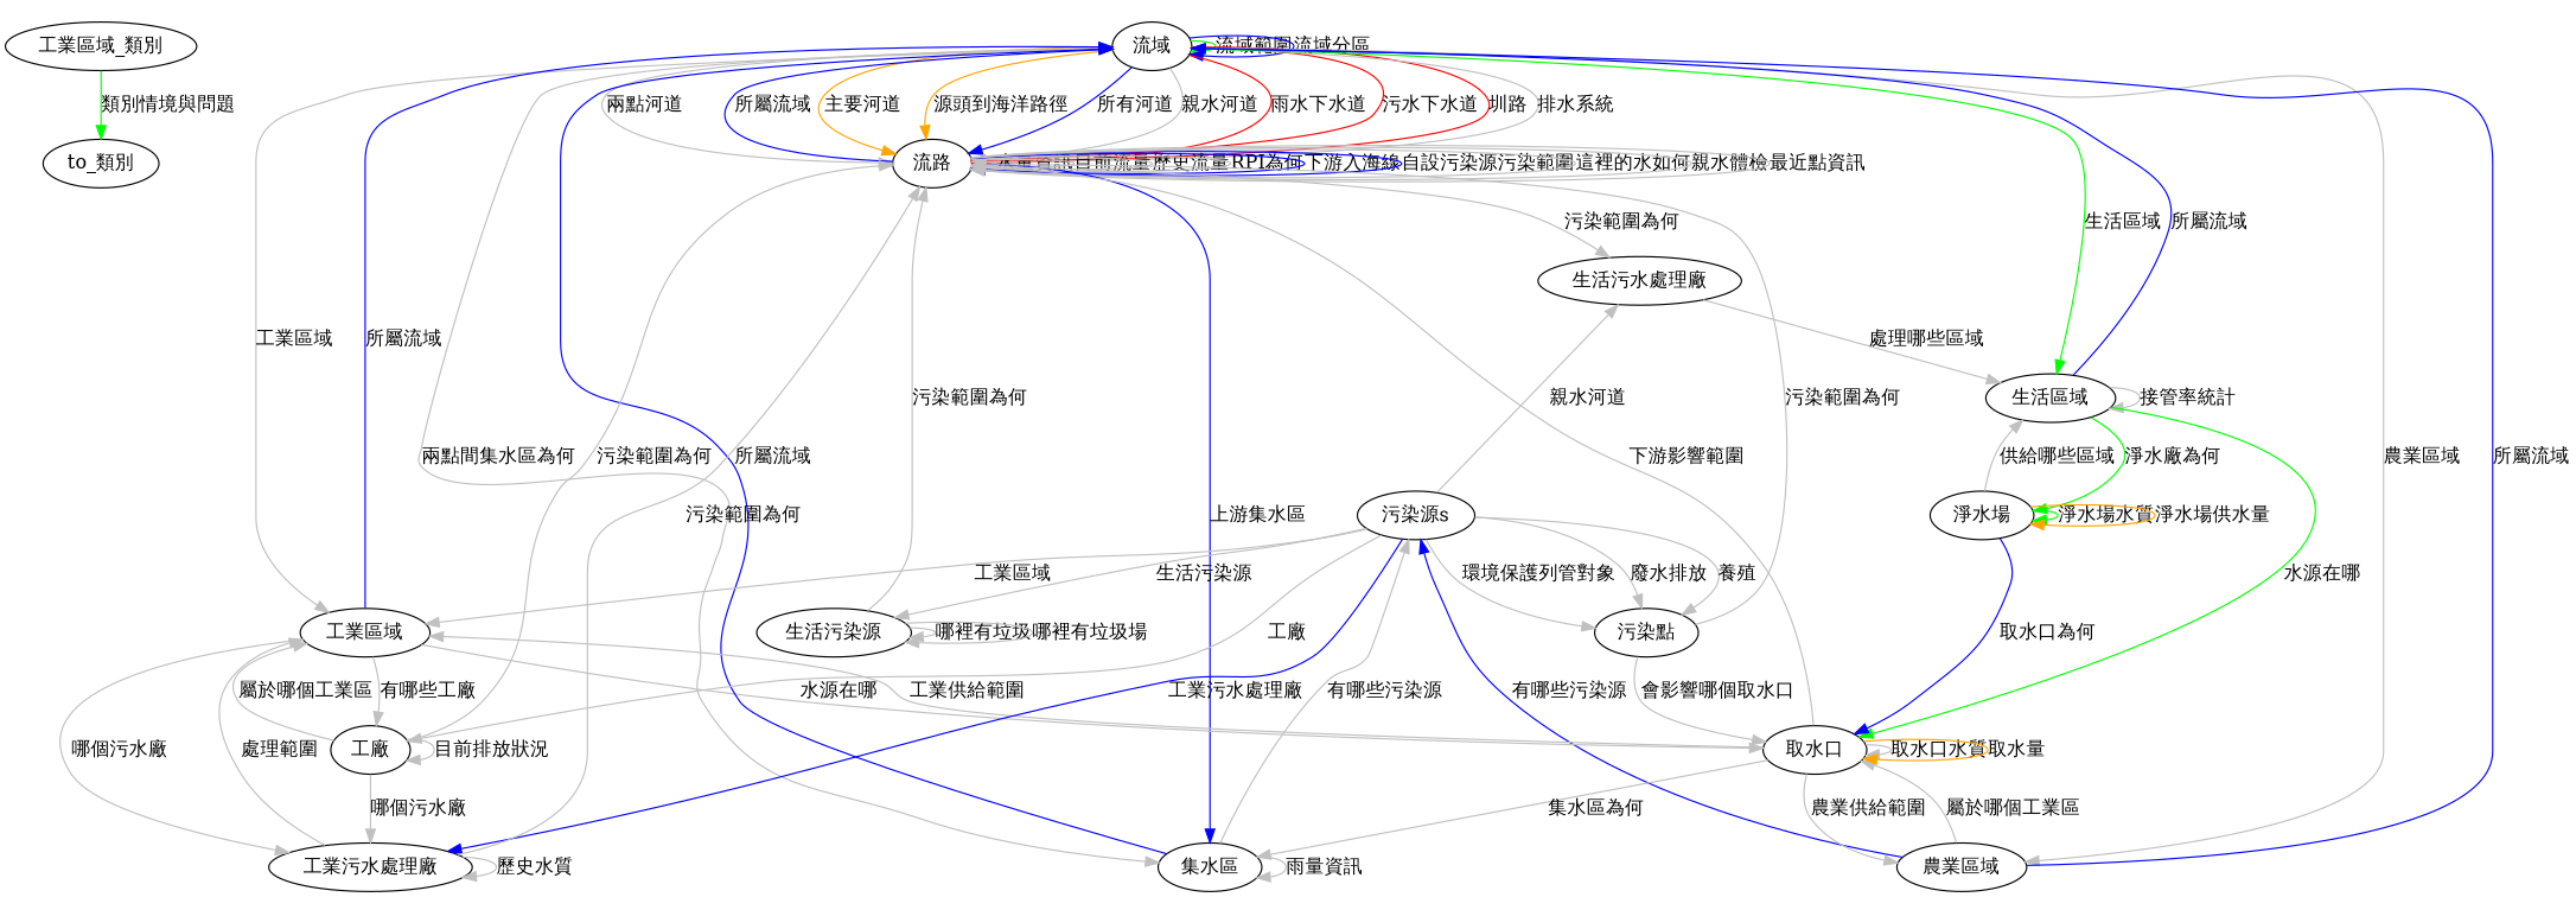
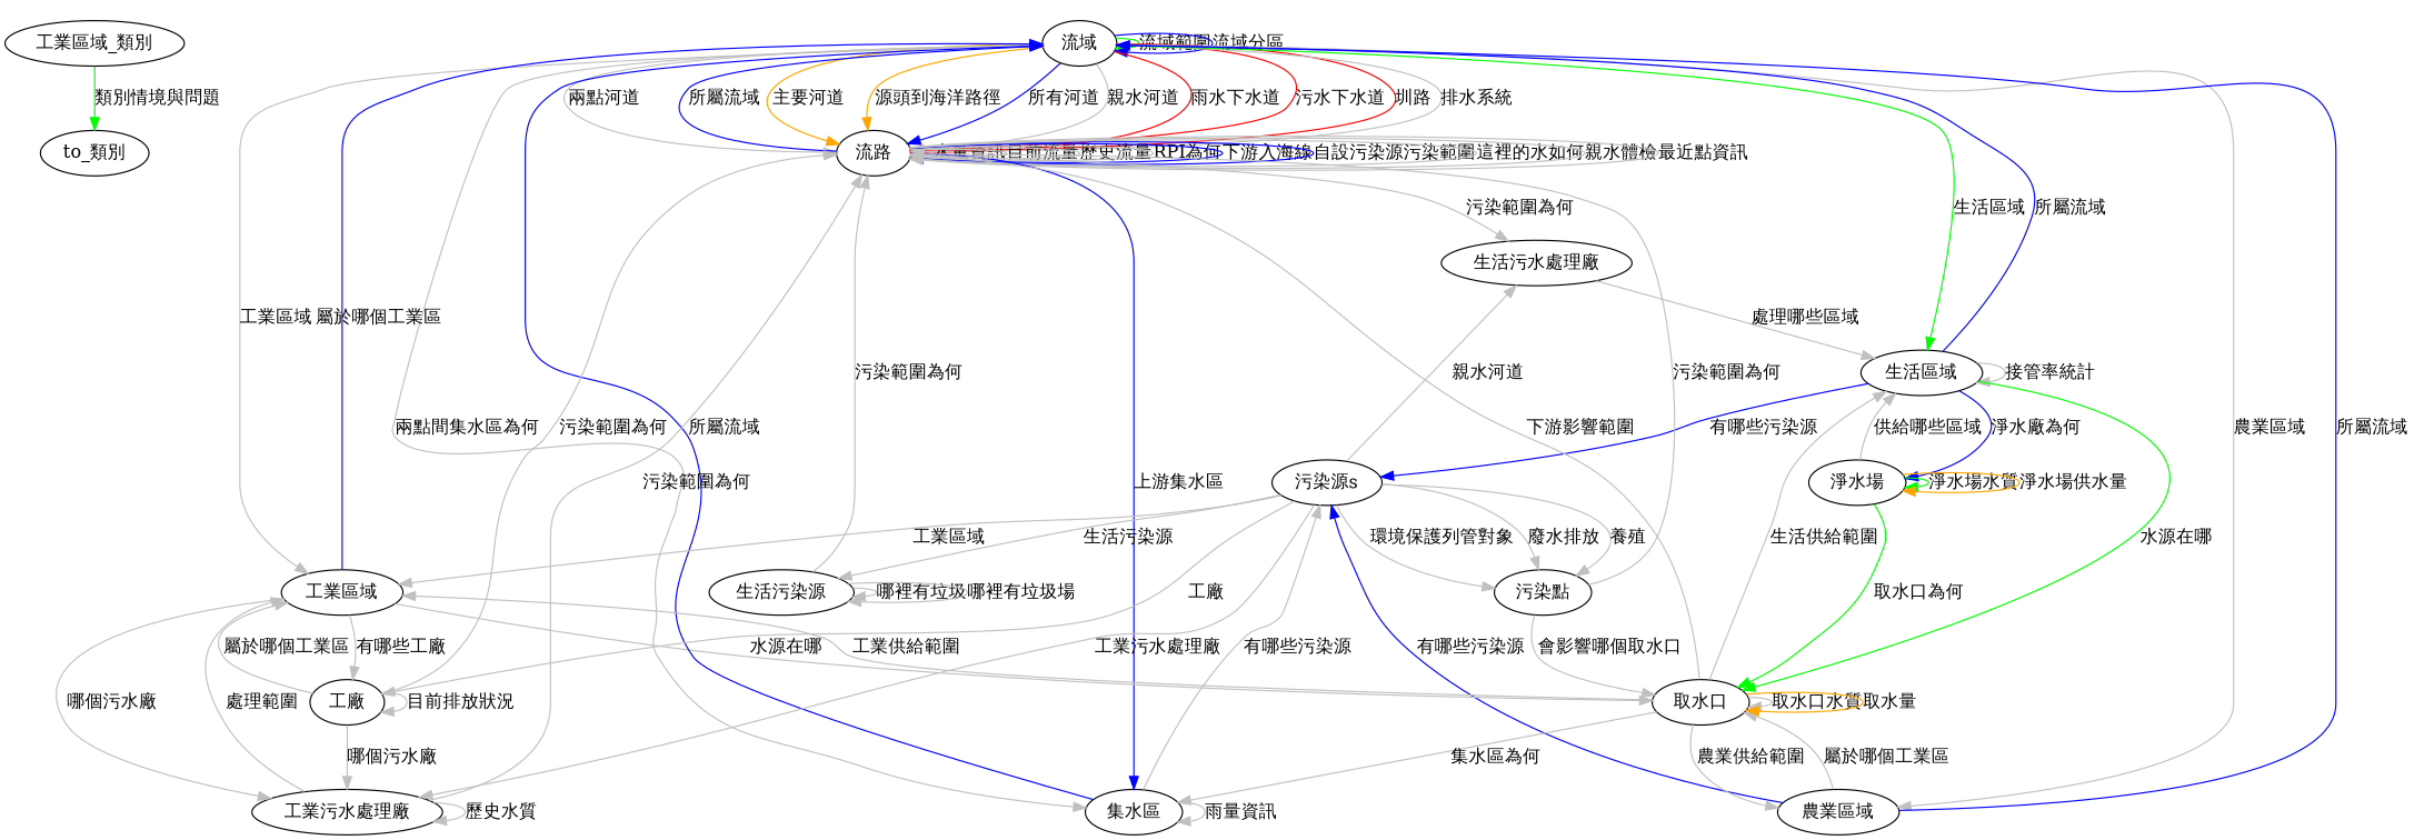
  digraph {
    edge [color=gray]
    n1 [label="工業區域_類別"]
    "to_類別"
    "流域"
    "流路"
    "生活區域"
    "農業區域"
    "工業區域"
    "集水區"
    "生活污水處理廠"
    "取水口"
    "淨水場"
    "污染源s"
    "工廠"
    "工業污水處理廠"
    "生活污染源"
    "污染點"
    n1 -> "to_類別" [color=green label="類別情境與問題"]
    "流域" -> "流域" [color=green label="流域範圍"]
    "流域" -> "流域" [color=blue label="流域分區"]
    "流域" -> "流路" [color=orange label="主要河道"]
    "流域" -> "流路" [color=orange label="源頭到海洋路徑"]
    "流域" -> "流路" [color=blue label="所有河道"]
    "流域" -> "流路" [label="親水河道"]
    "流域" -> "流路" [color=red label="雨水下水道"]
    "流域" -> "流路" [color=red label="污水下水道"]
    "流域" -> "流路" [color=red label="圳路"]
    "流域" -> "流路" [label="排水系統"]
    "流域" -> "流路" [label="兩點河道"]
    "流域" -> "生活區域" [color=green label="生活區域"]
    "流域" -> "農業區域" [label="農業區域"]
    "流域" -> "工業區域" [label="工業區域"]
    "流域" -> "集水區" [label="兩點間集水區為何"]
    "流路" -> "流域" [color=blue label="所屬流域"]
    "流路" -> "流路" [label="水量資訊"]
    "流路" -> "流路" [label="目前流量"]
    "流路" -> "流路" [label="歷史流量"]
    "流路" -> "流路" [label="RPI為何"]
    "流路" -> "流路" [color=blue label="下游入海線"]
    "流路" -> "流路" [color=blue label="自設污染源污染範圍"]
    "流路" -> "流路" [label="這裡的水如何"]
    "流路" -> "流路" [label="親水體檢"]
    "流路" -> "流路" [label="最近點資訊"]
    "流路" -> "集水區" [color=blue label="上游集水區"]
    "流路" -> "生活污水處理廠" [label="污染範圍為何"]
    "生活區域" -> "流域" [color=blue label="所屬流域"]
    "生活區域" -> "生活區域" [label="接管率統計"]
    "生活區域" -> "取水口" [color=green label="水源在哪"]
-   "生活區域" -> "淨水場" [color=green label="淨水廠為何"]
+   "生活區域" -> "淨水場" [color=blue label="淨水廠為何"]
+   "生活區域" -> "污染源s" [color=blue label="有哪些污染源"]
    "農業區域" -> "流域" [color=blue label="所屬流域"]
    "農業區域" -> "取水口" [label="屬於哪個工業區"]
    "農業區域" -> "污染源s" [color=blue label="有哪些污染源"]
-   "工業區域" -> "流域" [color=blue label="所屬流域"]
+   "工業區域" -> "流域" [color=blue label="屬於哪個工業區"]
    "工業區域" -> "取水口" [label="水源在哪"]
    "工業區域" -> "工廠" [label="有哪些工廠"]
    "工業區域" -> "工業污水處理廠" [label="哪個污水廠"]
    "集水區" -> "流域" [color=blue label="所屬流域"]
    "集水區" -> "集水區" [label="雨量資訊"]
    "集水區" -> "污染源s" [label="有哪些污染源"]
    "生活污水處理廠" -> "生活區域" [label="處理哪些區域"]
    "取水口" -> "流路" [label="下游影響範圍"]
+   "取水口" -> "生活區域" [label="生活供給範圍"]
    "取水口" -> "農業區域" [label="農業供給範圍"]
    "取水口" -> "工業區域" [label="工業供給範圍"]
    "取水口" -> "集水區" [label="集水區為何"]
    "取水口" -> "取水口" [label="取水口水質"]
    "取水口" -> "取水口" [color=orange label="取水量"]
    "淨水場" -> "生活區域" [label="供給哪些區域"]
-   "淨水場" -> "取水口" [color=blue label="取水口為何"]
+   "淨水場" -> "取水口" [color=green label="取水口為何"]
    "淨水場" -> "淨水場" [color=green label="淨水場水質"]
    "淨水場" -> "淨水場" [color=orange label="淨水場供水量"]
    "污染源s" -> "工業區域" [label="工業區域"]
    "污染源s" -> "生活污水處理廠" [label="親水河道"]
    "污染源s" -> "工廠" [label="工廠"]
-   "污染源s" -> "工業污水處理廠" [color=blue label="工業污水處理廠"]
+   "污染源s" -> "工業污水處理廠" [label="工業污水處理廠"]
    "污染源s" -> "生活污染源" [label="生活污染源"]
    "污染源s" -> "污染點" [label="環境保護列管對象"]
    "污染源s" -> "污染點" [label="廢水排放"]
    "污染源s" -> "污染點" [label="養殖"]
    "工廠" -> "流路" [label="污染範圍為何"]
    "工廠" -> "工業區域" [label="屬於哪個工業區"]
    "工廠" -> "工廠" [label="目前排放狀況"]
    "工廠" -> "工業污水處理廠" [label="哪個污水廠"]
    "工業污水處理廠" -> "流路" [label="污染範圍為何"]
    "工業污水處理廠" -> "工業區域" [label="處理範圍"]
    "工業污水處理廠" -> "工業污水處理廠" [label="歷史水質"]
    "生活污染源" -> "流路" [label="污染範圍為何"]
    "生活污染源" -> "生活污染源" [label="哪裡有垃圾"]
    "生活污染源" -> "生活污染源" [label="哪裡有垃圾場"]
    "污染點" -> "流路" [label="污染範圍為何"]
    "污染點" -> "取水口" [label="會影響哪個取水口"]
  }
